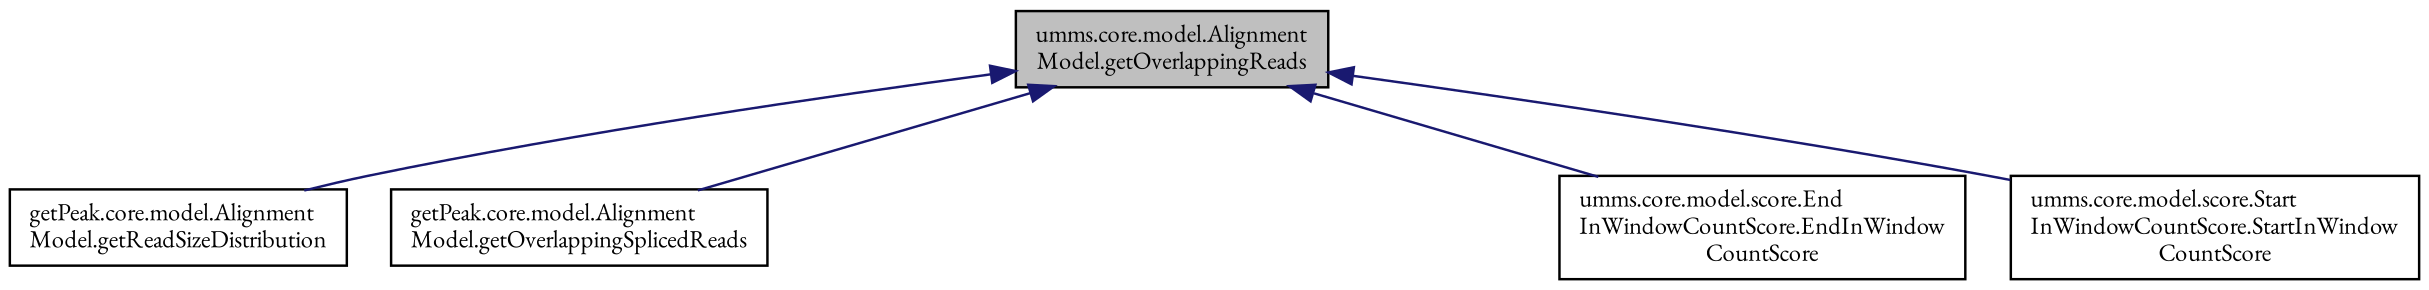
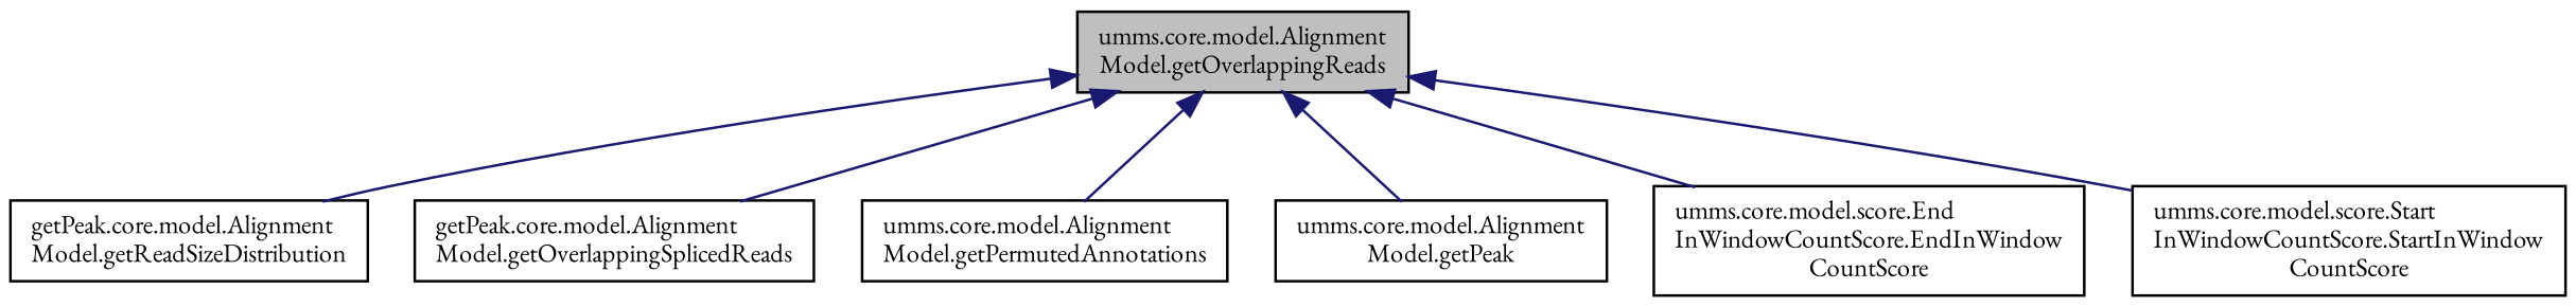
  digraph {
    fontname="EB Garamond"
    rankdir=TB
    node [color=black fillcolor=white fontname="EB Garamond" fontsize=10 shape=record style=filled]
    edge [color=midnightblue dir=back fontname="EB Garamond" fontsize=10 labelfontname=Helvetica labelfontsize=10 style=solid]
    n1 [fillcolor=grey75 fontcolor=black height=0.2 label="umms.core.model.Alignment\lModel.getOverlappingReads" width=0.4]
    n2 [height=0.2 label="getPeak.core.model.Alignment\lModel.getReadSizeDistribution" width=0.4]
    n3 [height=0.2 label="getPeak.core.model.Alignment\lModel.getOverlappingSplicedReads" width=0.4]
+   n4 [height=0.2 label="umms.core.model.Alignment\lModel.getPermutedAnnotations" width=0.4]
+   n5 [height=0.2 label="umms.core.model.Alignment\lModel.getPeak" width=0.4]
    n6 [height=0.2 label="umms.core.model.score.End\lInWindowCountScore.EndInWindow\lCountScore" width=0.4]
    n7 [height=0.2 label="umms.core.model.score.Start\lInWindowCountScore.StartInWindow\lCountScore" width=0.4]
    n1 -> n2
    n1 -> n3
+   n1 -> n4
+   n1 -> n5
    n1 -> n6
    n1 -> n7
  }
